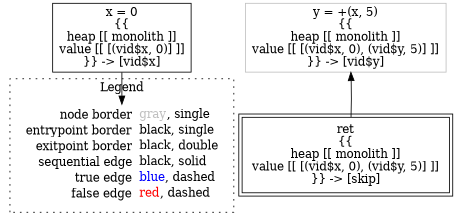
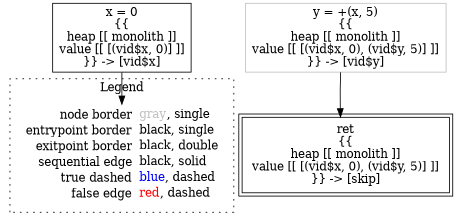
  digraph {
    node [shape=rect color=black]
    edge [color=black]
-   n1 [label=<<table border="0" cellpadding="2" cellspacing="0" cellborder="0"><tr><td align="right">node border&nbsp;</td><td align="left"><font color="gray">gray</font>, single</td></tr><tr><td align="right">entrypoint border&nbsp;</td><td align="left"><font color="black">black</font>, single</td></tr><tr><td align="right">exitpoint border&nbsp;</td><td align="left"><font color="black">black</font>, double</td></tr><tr><td align="right">sequential edge&nbsp;</td><td align="left"><font color="black">black</font>, solid</td></tr><tr><td align="right">true edge&nbsp;</td><td align="left"><font color="blue">blue</font>, dashed</td></tr><tr><td align="right">false edge&nbsp;</td><td align="left"><font color="red">red</font>, dashed</td></tr></table>> shape=plaintext color=""]
+   n1 [label=<<table border="0" cellpadding="2" cellspacing="0" cellborder="0"><tr><td align="right">node border&nbsp;</td><td align="left"><font color="gray">gray</font>, single</td></tr><tr><td align="right">entrypoint border&nbsp;</td><td align="left"><font color="black">black</font>, single</td></tr><tr><td align="right">exitpoint border&nbsp;</td><td align="left"><font color="black">black</font>, double</td></tr><tr><td align="right">sequential edge&nbsp;</td><td align="left"><font color="black">black</font>, solid</td></tr><tr><td align="right">true dashed&nbsp;</td><td align="left"><font color="blue">blue</font>, dashed</td></tr><tr><td align="right">false edge&nbsp;</td><td align="left"><font color="red">red</font>, dashed</td></tr></table>> shape=plaintext color=""]
    n2 [label=<x = 0<BR/>{{<BR/>heap [[ monolith ]]<BR/>value [[ [(vid$x, 0)] ]]<BR/>}} -&gt; [vid$x]>]
    n3 [color=gray label=<y = +(x, 5)<BR/>{{<BR/>heap [[ monolith ]]<BR/>value [[ [(vid$x, 0), (vid$y, 5)] ]]<BR/>}} -&gt; [vid$y]>]
    n4 [label=<ret<BR/>{{<BR/>heap [[ monolith ]]<BR/>value [[ [(vid$x, 0), (vid$y, 5)] ]]<BR/>}} -&gt; [skip]> peripheries=2]
    subgraph cluster_1 {
      label=Legend
      style=dotted
      n1
    }
    n2 -> n1
-   n4 -> n3
+   n3 -> n4
  }
